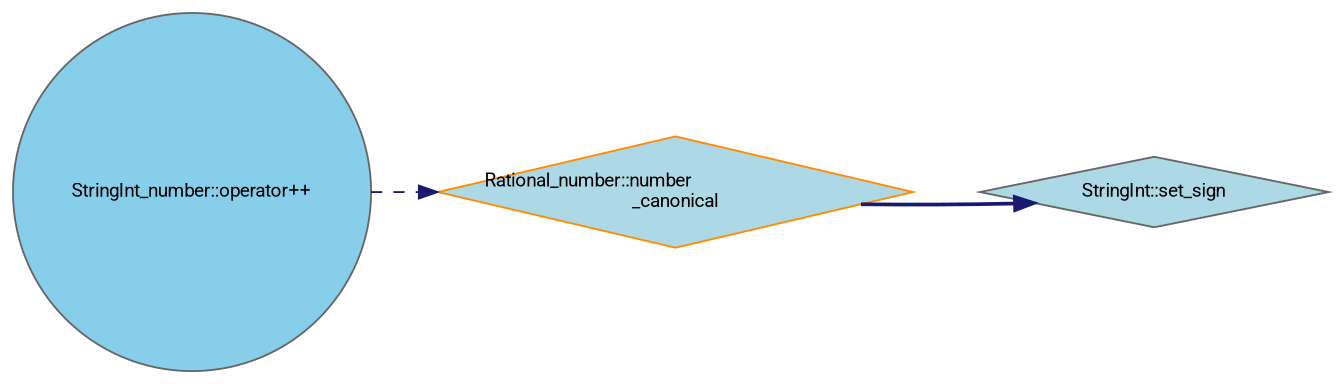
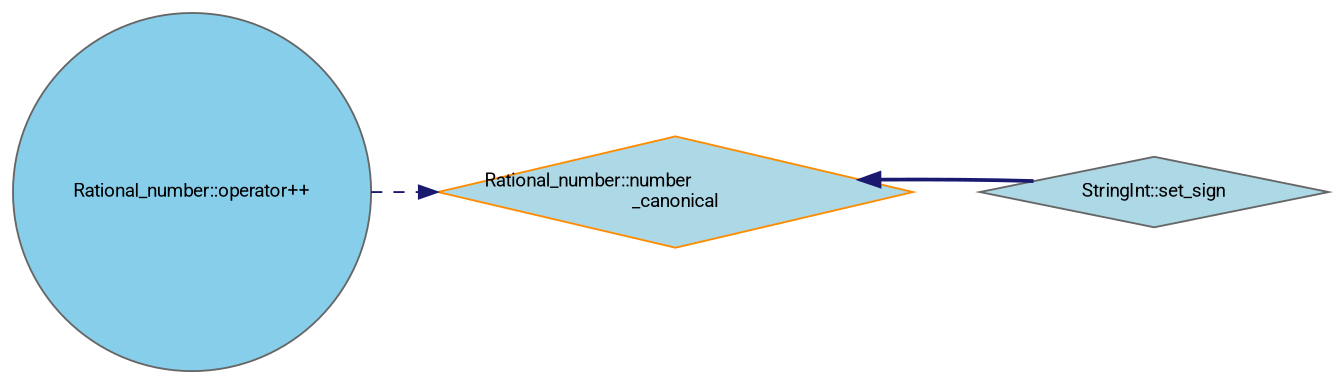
  digraph {
    fontname=Roboto
    rankdir=LR
    node [color=gray40 fillcolor=lightblue fontname=Roboto fontsize=10 shape=diamond style=filled]
    edge [color=midnightblue fontname=Roboto fontsize=10 labelfontname=Helvetica labelfontsize=10]
-   n1 [fillcolor=skyblue fontcolor=black height=0.2 label="StringInt_number::operator++" shape=circle width=0.4]
+   n1 [fillcolor=skyblue fontcolor=black height=0.2 label="Rational_number::operator++" shape=circle width=0.4]
    n2 [color=darkorange height=0.2 label="Rational_number::number\l_canonical" width=0.4]
    n3 [height=0.2 label="StringInt::set_sign" width=0.4]
    n1 -> n2 [style=dashed]
-   n2 -> n3 [style=bold]
+   n3 -> n2 [style=bold]
  }
